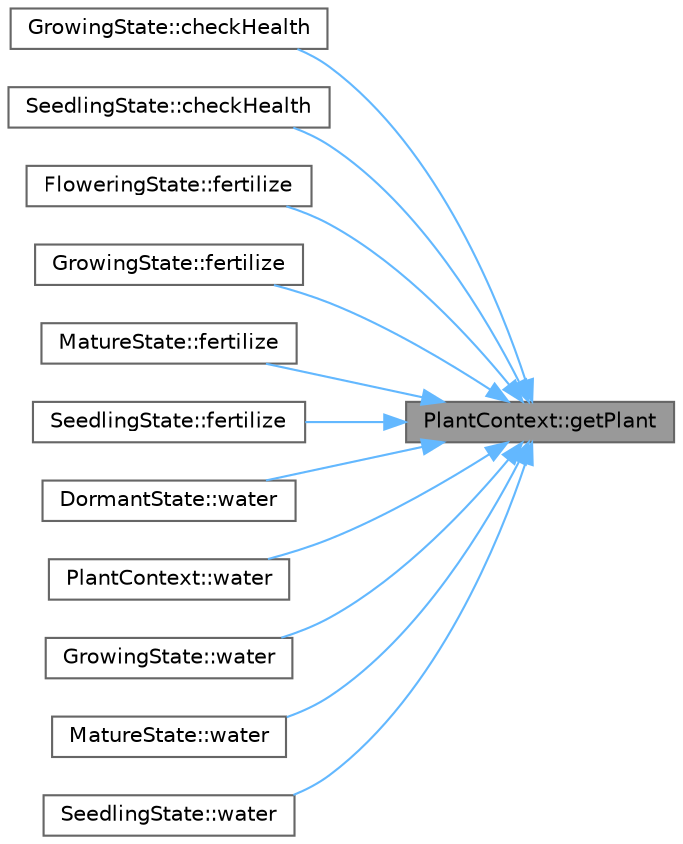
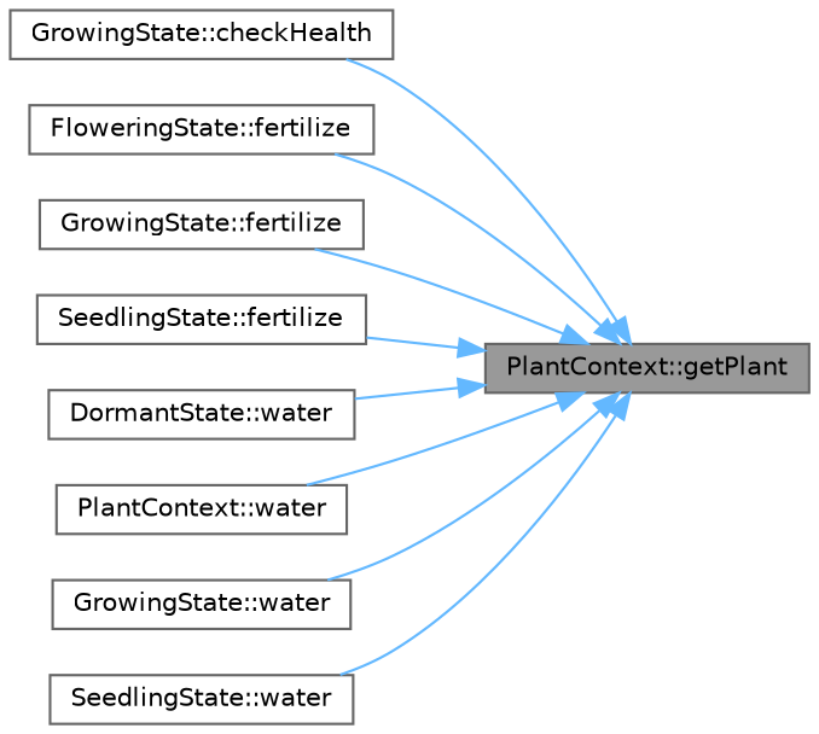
  digraph {
    rankdir=RL
    node [color=grey40 fillcolor=white fontname=Helvetica fontsize=10 shape=box style=filled]
    edge [color=steelblue1 dir=back fontname=Helvetica fontsize=10 labelfontname=Helvetica labelfontsize=10 style=solid]
    n1 [color=gray40 fillcolor=grey60 fontcolor=black height=0.2 label="PlantContext::getPlant" width=0.4]
    n2 [height=0.2 label="GrowingState::checkHealth" width=0.4]
-   n3 [height=0.2 label="SeedlingState::checkHealth" width=0.4]
    n4 [height=0.2 label="FloweringState::fertilize" width=0.4]
    n5 [height=0.2 label="GrowingState::fertilize" width=0.4]
-   n6 [height=0.2 label="MatureState::fertilize" width=0.4]
    n7 [height=0.2 label="SeedlingState::fertilize" width=0.4]
    n8 [height=0.2 label="DormantState::water" width=0.4]
    n9 [height=0.2 label="PlantContext::water" width=0.4]
    n10 [height=0.2 label="GrowingState::water" width=0.4]
-   n11 [height=0.2 label="MatureState::water" width=0.4]
    n12 [height=0.2 label="SeedlingState::water" width=0.4]
    n1 -> n2
-   n1 -> n3
    n1 -> n4
    n1 -> n5
-   n1 -> n6
    n1 -> n7
    n1 -> n8
    n1 -> n9
    n1 -> n10
-   n1 -> n11
    n1 -> n12
  }
